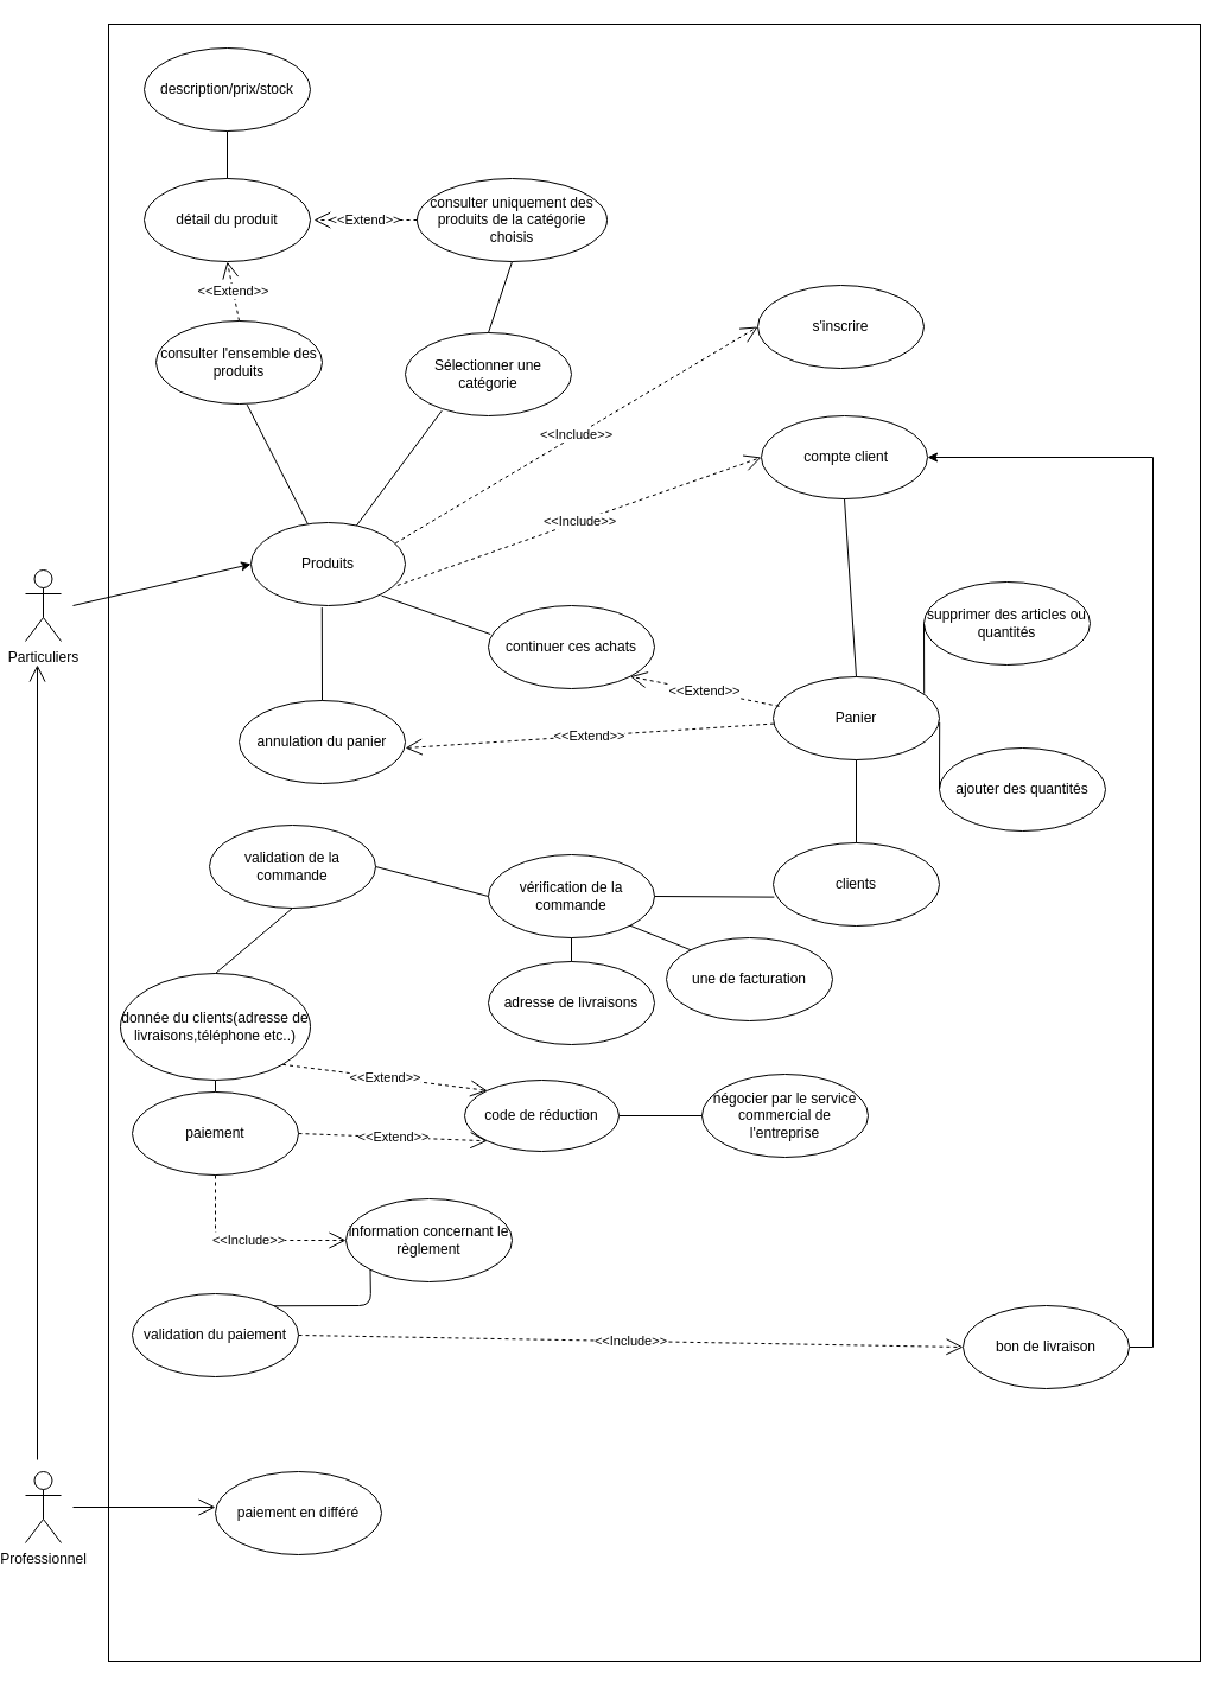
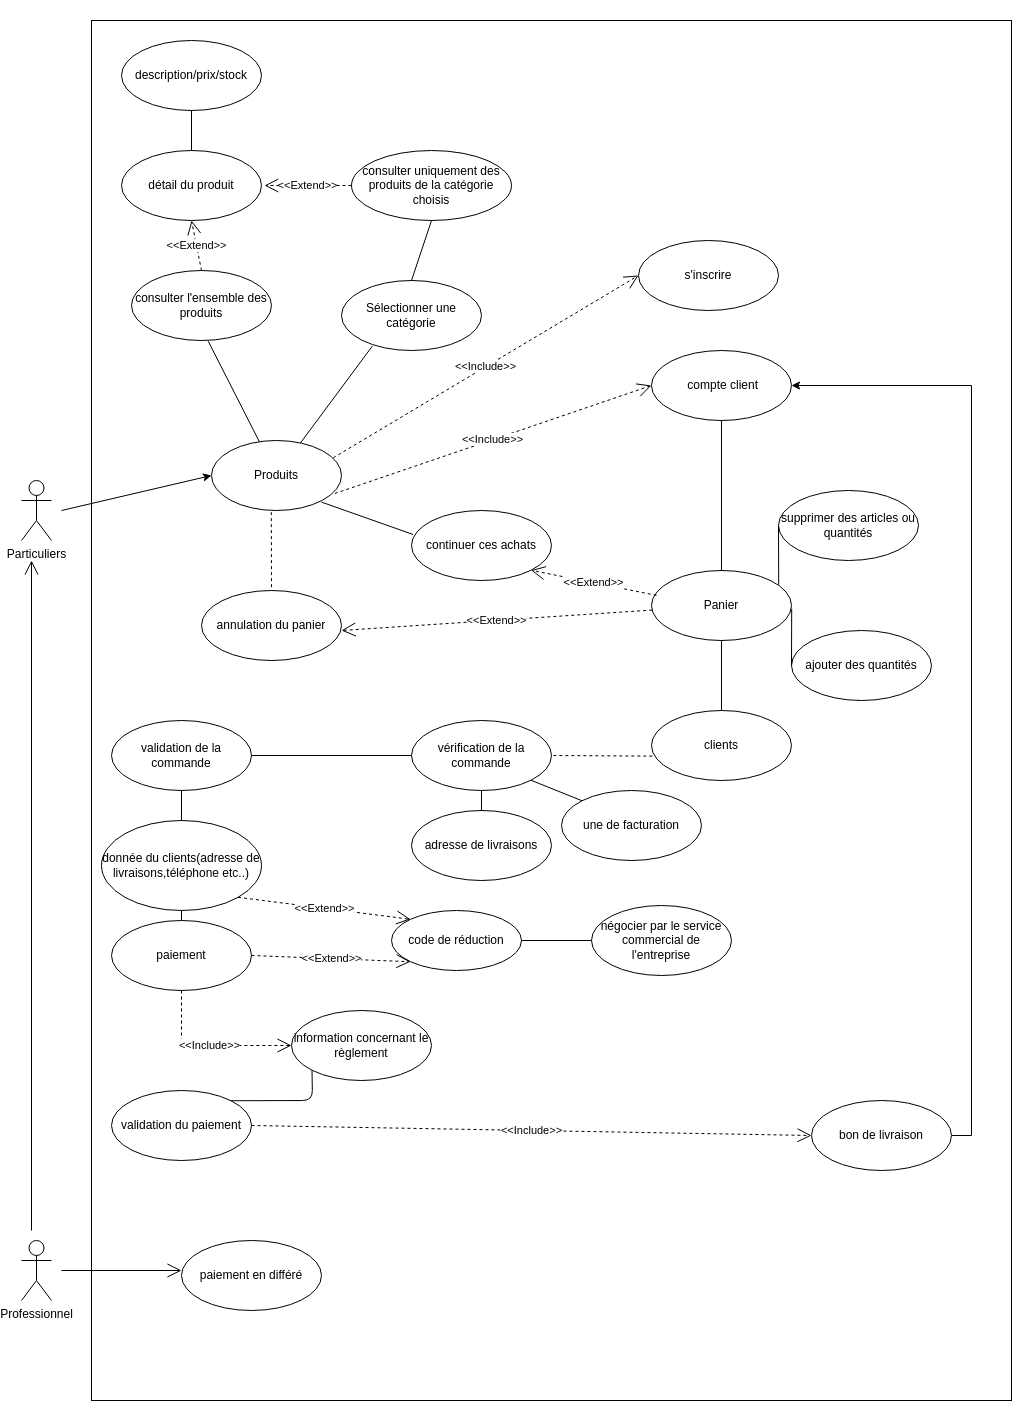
  <mxCell id="0" />
  <mxCell id="1" parent="0" />
  <mxCell id="2" value="Particuliers" style="shape=umlActor;verticalLabelPosition=bottom;labelBackgroundColor=#ffffff;verticalAlign=top;html=1;" parent="1" vertex="1"><mxGeometry x="20" y="480" width="30" height="60" as="geometry" /></mxCell>
  <mxCell id="3" value="" style="html=1;" parent="1" vertex="1"><mxGeometry x="90" y="20" width="920" height="1380" as="geometry" /></mxCell>
  <mxCell id="4" value="Produits" style="ellipse;whiteSpace=wrap;html=1;" parent="1" vertex="1"><mxGeometry x="210" y="440" width="130" height="70" as="geometry" /></mxCell>
  <mxCell id="5" value="" style="endArrow=classic;html=1;entryX=0;entryY=0.5;entryDx=0;entryDy=0;" parent="1" target="4" edge="1"><mxGeometry width="50" height="50" relative="1" as="geometry"><mxPoint x="60" y="510" as="sourcePoint" /><mxPoint x="110" y="460" as="targetPoint" /></mxGeometry></mxCell>
- <mxCell id="6" value="&amp;nbsp;compte client" style="ellipse;whiteSpace=wrap;html=1;" parent="1" vertex="1"><mxGeometry x="640" y="350" width="140" height="70" as="geometry" /></mxCell>
+ <mxCell id="6" value="&amp;nbsp;compte client" style="ellipse;whiteSpace=wrap;html=1;" parent="1" vertex="1"><mxGeometry x="650" y="350" width="140" height="70" as="geometry" /></mxCell>
  <mxCell id="7" value="clients" style="ellipse;whiteSpace=wrap;html=1;" parent="1" vertex="1"><mxGeometry x="650" y="710" width="140" height="70" as="geometry" /></mxCell>
  <mxCell id="8" value="validation du paiement" style="ellipse;whiteSpace=wrap;html=1;" parent="1" vertex="1"><mxGeometry x="110" y="1090" width="140" height="70" as="geometry" /></mxCell>
  <mxCell id="9" style="edgeStyle=orthogonalEdgeStyle;rounded=0;orthogonalLoop=1;jettySize=auto;html=1;exitX=1;exitY=0.5;exitDx=0;exitDy=0;entryX=1;entryY=0.5;entryDx=0;entryDy=0;" edge="1" parent="1" source="10" target="6"><mxGeometry relative="1" as="geometry" /></mxCell>
  <mxCell id="10" value="bon de livraison" style="ellipse;whiteSpace=wrap;html=1;" parent="1" vertex="1"><mxGeometry x="810" y="1100" width="140" height="70" as="geometry" /></mxCell>
  <mxCell id="11" value="Panier" style="ellipse;whiteSpace=wrap;html=1;" parent="1" vertex="1"><mxGeometry x="650" y="570" width="140" height="70" as="geometry" /></mxCell>
  <mxCell id="12" value="&amp;lt;&amp;lt;Include&amp;gt;&amp;gt;" style="endArrow=open;endSize=12;dashed=1;html=1;exitX=0.949;exitY=0.757;exitDx=0;exitDy=0;exitPerimeter=0;entryX=0;entryY=0.5;entryDx=0;entryDy=0;" parent="1" source="4" edge="1" target="6"><mxGeometry width="160" relative="1" as="geometry"><mxPoint x="350" y="584.58" as="sourcePoint" /><mxPoint x="510" y="584.58" as="targetPoint" /></mxGeometry></mxCell>
  <mxCell id="13" value="s'inscrire" style="ellipse;whiteSpace=wrap;html=1;" parent="1" vertex="1"><mxGeometry x="637" y="240" width="140" height="70" as="geometry" /></mxCell>
  <mxCell id="14" value="&amp;lt;&amp;lt;Include&amp;gt;&amp;gt;" style="endArrow=open;endSize=12;dashed=1;html=1;exitX=0.936;exitY=0.248;exitDx=0;exitDy=0;exitPerimeter=0;entryX=0;entryY=0.5;entryDx=0;entryDy=0;" parent="1" target="13" edge="1" source="4"><mxGeometry width="160" relative="1" as="geometry"><mxPoint x="333.37" y="498.41" as="sourcePoint" /><mxPoint x="510" y="550" as="targetPoint" /></mxGeometry></mxCell>
  <mxCell id="15" value="" style="endArrow=none;html=1;entryX=0.5;entryY=0;entryDx=0;entryDy=0;exitX=0.5;exitY=1;exitDx=0;exitDy=0;" parent="1" target="11" edge="1" source="6"><mxGeometry width="50" height="50" relative="1" as="geometry"><mxPoint x="580" y="620" as="sourcePoint" /><mxPoint x="750" y="620" as="targetPoint" /></mxGeometry></mxCell>
  <mxCell id="16" value="" style="endArrow=none;html=1;entryX=0.5;entryY=0;entryDx=0;entryDy=0;exitX=0.5;exitY=1;exitDx=0;exitDy=0;" parent="1" source="39" target="41" edge="1"><mxGeometry width="50" height="50" relative="1" as="geometry"><mxPoint x="260" y="750" as="sourcePoint" /><mxPoint x="430" y="750" as="targetPoint" /></mxGeometry></mxCell>
  <mxCell id="17" value="&amp;lt;&amp;lt;Include&amp;gt;&amp;gt;" style="endArrow=open;endSize=12;dashed=1;html=1;exitX=1;exitY=0.5;exitDx=0;exitDy=0;entryX=0;entryY=0.5;entryDx=0;entryDy=0;" parent="1" source="8" target="10" edge="1"><mxGeometry width="160" relative="1" as="geometry"><mxPoint x="350" y="870" as="sourcePoint" /><mxPoint x="526.63" y="921.59" as="targetPoint" /></mxGeometry></mxCell>
  <mxCell id="18" value="annulation du panier" style="ellipse;whiteSpace=wrap;html=1;" parent="1" vertex="1"><mxGeometry x="200" y="590" width="140" height="70" as="geometry" /></mxCell>
- <mxCell id="19" value="" style="endArrow=none;html=1;exitX=0.46;exitY=1.023;exitDx=0;exitDy=0;exitPerimeter=0;entryX=0.5;entryY=0;entryDx=0;entryDy=0;" parent="1" source="4" target="18" edge="1"><mxGeometry width="50" height="50" relative="1" as="geometry"><mxPoint x="285" y="560" as="sourcePoint" /><mxPoint x="290" y="580" as="targetPoint" /></mxGeometry></mxCell>
+ <mxCell id="19" value="" style="endArrow=none;html=1;exitX=0.46;exitY=1.023;exitDx=0;exitDy=0;exitPerimeter=0;entryX=0.5;entryY=0;entryDx=0;entryDy=0;dashed=1;" parent="1" source="4" target="18" edge="1"><mxGeometry width="50" height="50" relative="1" as="geometry"><mxPoint x="285" y="560" as="sourcePoint" /><mxPoint x="290" y="580" as="targetPoint" /></mxGeometry></mxCell>
  <mxCell id="20" value="&amp;lt;&amp;lt;Extend&amp;gt;&amp;gt;" style="endArrow=open;endSize=12;dashed=1;html=1;entryX=0.5;entryY=1;entryDx=0;entryDy=0;" edge="1" parent="1" source="11"><mxGeometry width="160" relative="1" as="geometry"><mxPoint x="340" y="700" as="sourcePoint" /><mxPoint x="340" y="630" as="targetPoint" /></mxGeometry></mxCell>
  <mxCell id="21" value="Professionnel" style="shape=umlActor;verticalLabelPosition=bottom;labelBackgroundColor=#ffffff;verticalAlign=top;html=1;outlineConnect=0;" vertex="1" parent="1"><mxGeometry x="20" y="1240" width="30" height="60" as="geometry" /></mxCell>
  <mxCell id="22" value="consulter l'ensemble des produits" style="ellipse;whiteSpace=wrap;html=1;" vertex="1" parent="1"><mxGeometry x="130" y="270" width="140" height="70" as="geometry" /></mxCell>
  <mxCell id="23" value="Sélectionner une catégorie" style="ellipse;whiteSpace=wrap;html=1;" vertex="1" parent="1"><mxGeometry x="340" y="280" width="140" height="70" as="geometry" /></mxCell>
  <mxCell id="24" value="" style="endArrow=none;html=1;exitX=0.548;exitY=1.01;exitDx=0;exitDy=0;exitPerimeter=0;" edge="1" parent="1" source="22" target="4"><mxGeometry width="50" height="50" relative="1" as="geometry"><mxPoint x="200" y="390" as="sourcePoint" /><mxPoint x="200.2" y="428.39" as="targetPoint" /></mxGeometry></mxCell>
  <mxCell id="25" value="" style="endArrow=none;html=1;exitX=0.22;exitY=0.938;exitDx=0;exitDy=0;exitPerimeter=0;" edge="1" parent="1" source="23" target="4"><mxGeometry width="50" height="50" relative="1" as="geometry"><mxPoint x="350" y="390" as="sourcePoint" /><mxPoint x="350.2" y="428.39" as="targetPoint" /></mxGeometry></mxCell>
  <mxCell id="26" value="supprimer des articles ou quantités" style="ellipse;whiteSpace=wrap;html=1;" vertex="1" parent="1"><mxGeometry x="777" y="490" width="140" height="70" as="geometry" /></mxCell>
  <mxCell id="27" value="continuer ces achats" style="ellipse;whiteSpace=wrap;html=1;" vertex="1" parent="1"><mxGeometry x="410" y="510" width="140" height="70" as="geometry" /></mxCell>
  <mxCell id="28" value="ajouter des quantités" style="ellipse;whiteSpace=wrap;html=1;" vertex="1" parent="1"><mxGeometry x="790" y="630" width="140" height="70" as="geometry" /></mxCell>
  <mxCell id="29" value="&amp;lt;&amp;lt;Extend&amp;gt;&amp;gt;" style="endArrow=open;endSize=12;dashed=1;html=1;entryX=1;entryY=1;entryDx=0;entryDy=0;exitX=0.036;exitY=0.355;exitDx=0;exitDy=0;exitPerimeter=0;" edge="1" parent="1" source="11" target="27"><mxGeometry width="160" relative="1" as="geometry"><mxPoint x="520.066" y="600" as="sourcePoint" /><mxPoint x="360" y="603.48" as="targetPoint" /></mxGeometry></mxCell>
  <mxCell id="30" value="" style="endArrow=none;html=1;exitX=0.46;exitY=1.023;exitDx=0;exitDy=0;exitPerimeter=0;entryX=0.012;entryY=0.343;entryDx=0;entryDy=0;entryPerimeter=0;" edge="1" parent="1" target="27"><mxGeometry width="50" height="50" relative="1" as="geometry"><mxPoint x="320" y="501.61" as="sourcePoint" /><mxPoint x="320.2" y="580" as="targetPoint" /></mxGeometry></mxCell>
  <mxCell id="31" value="" style="endArrow=none;html=1;exitX=0;exitY=0.5;exitDx=0;exitDy=0;entryX=0.5;entryY=0;entryDx=0;entryDy=0;" edge="1" parent="1" source="28"><mxGeometry width="50" height="50" relative="1" as="geometry"><mxPoint x="790" y="530" as="sourcePoint" /><mxPoint x="790.2" y="608.39" as="targetPoint" /></mxGeometry></mxCell>
  <mxCell id="32" value="" style="endArrow=none;html=1;exitX=0;exitY=0.5;exitDx=0;exitDy=0;entryX=0.5;entryY=0;entryDx=0;entryDy=0;" edge="1" parent="1" source="26"><mxGeometry width="50" height="50" relative="1" as="geometry"><mxPoint x="777" y="505.81" as="sourcePoint" /><mxPoint x="777.2" y="584.2" as="targetPoint" /></mxGeometry></mxCell>
  <mxCell id="33" value="" style="endArrow=open;endFill=1;endSize=12;html=1;" edge="1" parent="1"><mxGeometry width="160" relative="1" as="geometry"><mxPoint x="30" y="1230" as="sourcePoint" /><mxPoint x="30" y="560" as="targetPoint" /></mxGeometry></mxCell>
- <mxCell id="34" value="validation de la commande" style="ellipse;whiteSpace=wrap;html=1;" vertex="1" parent="1"><mxGeometry x="175" y="695" width="140" height="70" as="geometry" /></mxCell>
+ <mxCell id="34" value="validation de la commande" style="ellipse;whiteSpace=wrap;html=1;" vertex="1" parent="1"><mxGeometry x="110" y="720" width="140" height="70" as="geometry" /></mxCell>
  <mxCell id="35" value="vérification de la commande" style="ellipse;whiteSpace=wrap;html=1;" vertex="1" parent="1"><mxGeometry x="410" y="720" width="140" height="70" as="geometry" /></mxCell>
- <mxCell id="36" value="" style="endArrow=none;html=1;entryX=1;entryY=0.5;entryDx=0;entryDy=0;exitX=0.006;exitY=0.652;exitDx=0;exitDy=0;exitPerimeter=0;" edge="1" parent="1" source="7" target="35"><mxGeometry width="50" height="50" relative="1" as="geometry"><mxPoint x="200" y="780" as="sourcePoint" /><mxPoint x="260.82" y="1090.49" as="targetPoint" /></mxGeometry></mxCell>
+ <mxCell id="36" value="" style="endArrow=none;html=1;entryX=1;entryY=0.5;entryDx=0;entryDy=0;exitX=0.006;exitY=0.652;exitDx=0;exitDy=0;exitPerimeter=0;dashed=1;" edge="1" parent="1" source="7" target="35"><mxGeometry width="50" height="50" relative="1" as="geometry"><mxPoint x="200" y="780" as="sourcePoint" /><mxPoint x="260.82" y="1090.49" as="targetPoint" /></mxGeometry></mxCell>
  <mxCell id="37" value="" style="endArrow=none;html=1;entryX=0.5;entryY=1;entryDx=0;entryDy=0;exitX=0.5;exitY=0;exitDx=0;exitDy=0;" edge="1" parent="1" source="7" target="11"><mxGeometry width="50" height="50" relative="1" as="geometry"><mxPoint x="670.84" y="765.64" as="sourcePoint" /><mxPoint x="560" y="765" as="targetPoint" /></mxGeometry></mxCell>
  <mxCell id="38" value="" style="endArrow=none;html=1;entryX=1;entryY=0.5;entryDx=0;entryDy=0;exitX=0;exitY=0.5;exitDx=0;exitDy=0;" edge="1" parent="1" source="35" target="34"><mxGeometry width="50" height="50" relative="1" as="geometry"><mxPoint x="420.84" y="755.22" as="sourcePoint" /><mxPoint x="310" y="754.58" as="targetPoint" /></mxGeometry></mxCell>
  <mxCell id="39" value="donnée du clients(adresse de livraisons,téléphone etc..)" style="ellipse;whiteSpace=wrap;html=1;" vertex="1" parent="1"><mxGeometry x="100" y="820" width="160" height="90" as="geometry" /></mxCell>
  <mxCell id="40" value="" style="endArrow=none;html=1;entryX=0.5;entryY=0;entryDx=0;entryDy=0;exitX=0.5;exitY=1;exitDx=0;exitDy=0;" edge="1" parent="1" source="34" target="39"><mxGeometry width="50" height="50" relative="1" as="geometry"><mxPoint x="240" y="790" as="sourcePoint" /><mxPoint x="250.82" y="1080.49" as="targetPoint" /></mxGeometry></mxCell>
  <mxCell id="41" value="paiement" style="ellipse;whiteSpace=wrap;html=1;" vertex="1" parent="1"><mxGeometry x="110" y="920" width="140" height="70" as="geometry" /></mxCell>
  <mxCell id="42" value="consulter uniquement des produits de la catégorie choisis" style="ellipse;whiteSpace=wrap;html=1;" vertex="1" parent="1"><mxGeometry x="350" y="150" width="160" height="70" as="geometry" /></mxCell>
  <mxCell id="43" value="" style="endArrow=none;html=1;exitX=0.5;exitY=1;exitDx=0;exitDy=0;entryX=0.5;entryY=0;entryDx=0;entryDy=0;" edge="1" parent="1" source="42" target="23"><mxGeometry width="50" height="50" relative="1" as="geometry"><mxPoint x="241.11" y="220" as="sourcePoint" /><mxPoint x="319.996" y="303.083" as="targetPoint" /></mxGeometry></mxCell>
  <mxCell id="44" value="détail du produit" style="ellipse;whiteSpace=wrap;html=1;" vertex="1" parent="1"><mxGeometry x="120" y="150" width="140" height="70" as="geometry" /></mxCell>
  <mxCell id="45" value="&amp;lt;&amp;lt;Extend&amp;gt;&amp;gt;" style="endArrow=open;endSize=12;dashed=1;html=1;exitX=0;exitY=0.5;exitDx=0;exitDy=0;" edge="1" parent="1" source="42"><mxGeometry width="160" relative="1" as="geometry"><mxPoint x="332.77" y="197.55" as="sourcePoint" /><mxPoint x="263" y="185" as="targetPoint" /></mxGeometry></mxCell>
  <mxCell id="46" value="&amp;lt;&amp;lt;Extend&amp;gt;&amp;gt;" style="endArrow=open;endSize=12;dashed=1;html=1;entryX=0.5;entryY=1;entryDx=0;entryDy=0;exitX=0.5;exitY=0;exitDx=0;exitDy=0;" edge="1" parent="1" source="22" target="44"><mxGeometry width="160" relative="1" as="geometry"><mxPoint x="320" y="265.1" as="sourcePoint" /><mxPoint x="194.457" y="239.999" as="targetPoint" /></mxGeometry></mxCell>
  <mxCell id="47" value="description/prix/stock" style="ellipse;whiteSpace=wrap;html=1;" vertex="1" parent="1"><mxGeometry x="120" y="40" width="140" height="70" as="geometry" /></mxCell>
  <mxCell id="48" value="" style="endArrow=none;html=1;exitX=0.5;exitY=1;exitDx=0;exitDy=0;entryX=0.5;entryY=0;entryDx=0;entryDy=0;" edge="1" parent="1" source="47" target="44"><mxGeometry width="50" height="50" relative="1" as="geometry"><mxPoint x="440" y="230" as="sourcePoint" /><mxPoint x="420" y="290" as="targetPoint" /></mxGeometry></mxCell>
  <mxCell id="49" value="" style="endArrow=open;endFill=1;endSize=12;html=1;" edge="1" parent="1"><mxGeometry width="160" relative="1" as="geometry"><mxPoint x="60" y="1270" as="sourcePoint" /><mxPoint x="180" y="1270" as="targetPoint" /></mxGeometry></mxCell>
  <mxCell id="50" value="paiement en différé" style="ellipse;whiteSpace=wrap;html=1;" vertex="1" parent="1"><mxGeometry x="180" y="1240" width="140" height="70" as="geometry" /></mxCell>
  <mxCell id="51" value="une de facturation" style="ellipse;whiteSpace=wrap;html=1;" vertex="1" parent="1"><mxGeometry x="560" y="790" width="140" height="70" as="geometry" /></mxCell>
  <mxCell id="52" value="adresse de livraisons" style="ellipse;whiteSpace=wrap;html=1;" vertex="1" parent="1"><mxGeometry x="410" y="810" width="140" height="70" as="geometry" /></mxCell>
  <mxCell id="53" value="" style="endArrow=none;html=1;entryX=0.5;entryY=0;entryDx=0;entryDy=0;exitX=0.5;exitY=1;exitDx=0;exitDy=0;" edge="1" parent="1" source="35" target="52"><mxGeometry width="50" height="50" relative="1" as="geometry"><mxPoint x="500" y="910" as="sourcePoint" /><mxPoint x="500" y="960" as="targetPoint" /></mxGeometry></mxCell>
  <mxCell id="54" value="" style="endArrow=none;html=1;exitX=1;exitY=1;exitDx=0;exitDy=0;entryX=0;entryY=0;entryDx=0;entryDy=0;" edge="1" parent="1" source="35" target="51"><mxGeometry width="50" height="50" relative="1" as="geometry"><mxPoint x="510" y="880" as="sourcePoint" /><mxPoint x="500" y="880" as="targetPoint" /></mxGeometry></mxCell>
  <mxCell id="55" value="code de réduction" style="ellipse;whiteSpace=wrap;html=1;" vertex="1" parent="1"><mxGeometry x="390" y="910" width="130" height="60" as="geometry" /></mxCell>
  <mxCell id="56" value="&amp;lt;&amp;lt;Extend&amp;gt;&amp;gt;" style="endArrow=open;endSize=12;dashed=1;html=1;entryX=0;entryY=0;entryDx=0;entryDy=0;exitX=1;exitY=1;exitDx=0;exitDy=0;" edge="1" parent="1" source="39" target="55"><mxGeometry width="160" relative="1" as="geometry"><mxPoint x="400" y="895.1" as="sourcePoint" /><mxPoint x="274.457" y="869.999" as="targetPoint" /></mxGeometry></mxCell>
  <mxCell id="57" value="&amp;lt;&amp;lt;Extend&amp;gt;&amp;gt;" style="endArrow=open;endSize=12;dashed=1;html=1;entryX=0;entryY=1;entryDx=0;entryDy=0;exitX=1;exitY=0.5;exitDx=0;exitDy=0;" edge="1" parent="1" source="41" target="55"><mxGeometry width="160" relative="1" as="geometry"><mxPoint x="246.569" y="906.82" as="sourcePoint" /><mxPoint x="299.038" y="928.787" as="targetPoint" /></mxGeometry></mxCell>
  <mxCell id="58" value="négocier par le service commercial de l'entreprise" style="ellipse;whiteSpace=wrap;html=1;" vertex="1" parent="1"><mxGeometry x="590" y="905" width="140" height="70" as="geometry" /></mxCell>
  <mxCell id="59" value="" style="endArrow=none;html=1;entryX=0;entryY=0.5;entryDx=0;entryDy=0;exitX=1;exitY=0.5;exitDx=0;exitDy=0;" edge="1" parent="1" source="55" target="58"><mxGeometry width="50" height="50" relative="1" as="geometry"><mxPoint x="190" y="1100" as="sourcePoint" /><mxPoint x="190" y="1040" as="targetPoint" /></mxGeometry></mxCell>
  <mxCell id="60" value="information concernant le règlement" style="ellipse;whiteSpace=wrap;html=1;" vertex="1" parent="1"><mxGeometry x="290" y="1010" width="140" height="70" as="geometry" /></mxCell>
  <mxCell id="61" value="" style="endArrow=none;html=1;entryX=0;entryY=1;entryDx=0;entryDy=0;exitX=1;exitY=0;exitDx=0;exitDy=0;" edge="1" parent="1" source="8" target="60"><mxGeometry width="50" height="50" relative="1" as="geometry"><mxPoint x="229.58" y="1124.82" as="sourcePoint" /><mxPoint x="310.42" y="1080" as="targetPoint" /><Array as="points"><mxPoint x="311" y="1100" /></Array></mxGeometry></mxCell>
  <mxCell id="62" value="&amp;lt;&amp;lt;Include&amp;gt;&amp;gt;" style="endArrow=open;endSize=12;dashed=1;html=1;exitX=0.5;exitY=1;exitDx=0;exitDy=0;entryX=0;entryY=0.5;entryDx=0;entryDy=0;" edge="1" parent="1" source="41" target="60"><mxGeometry width="160" relative="1" as="geometry"><mxPoint x="111.69" y="1067.99" as="sourcePoint" /><mxPoint x="428.32" y="960" as="targetPoint" /><Array as="points"><mxPoint x="180" y="1045" /></Array></mxGeometry></mxCell>
